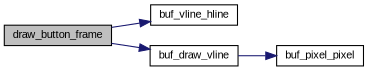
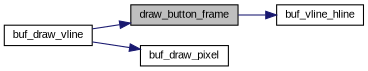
  digraph {
    fontname="Liberation Sans"
    rankdir=LR
    node [color=black fillcolor=white fontname="Liberation Sans" fontsize=10 shape=record style=filled]
    edge [color=midnightblue fontname="Liberation Sans" fontsize=10 labelfontname=Helvetica labelfontsize=10 style=solid]
    n1 [fillcolor=grey75 fontcolor=black height=0.2 label=draw_button_frame width=0.4]
    n2 [height=0.2 label=buf_vline_hline width=0.4]
    n3 [height=0.2 label=buf_draw_vline width=0.4]
-   n4 [height=0.2 label=buf_pixel_pixel width=0.4]
+   n4 [height=0.2 label=buf_draw_pixel width=0.4]
    n1 -> n2
-   n1 -> n3
+   n3 -> n1
    n3 -> n4
  }
